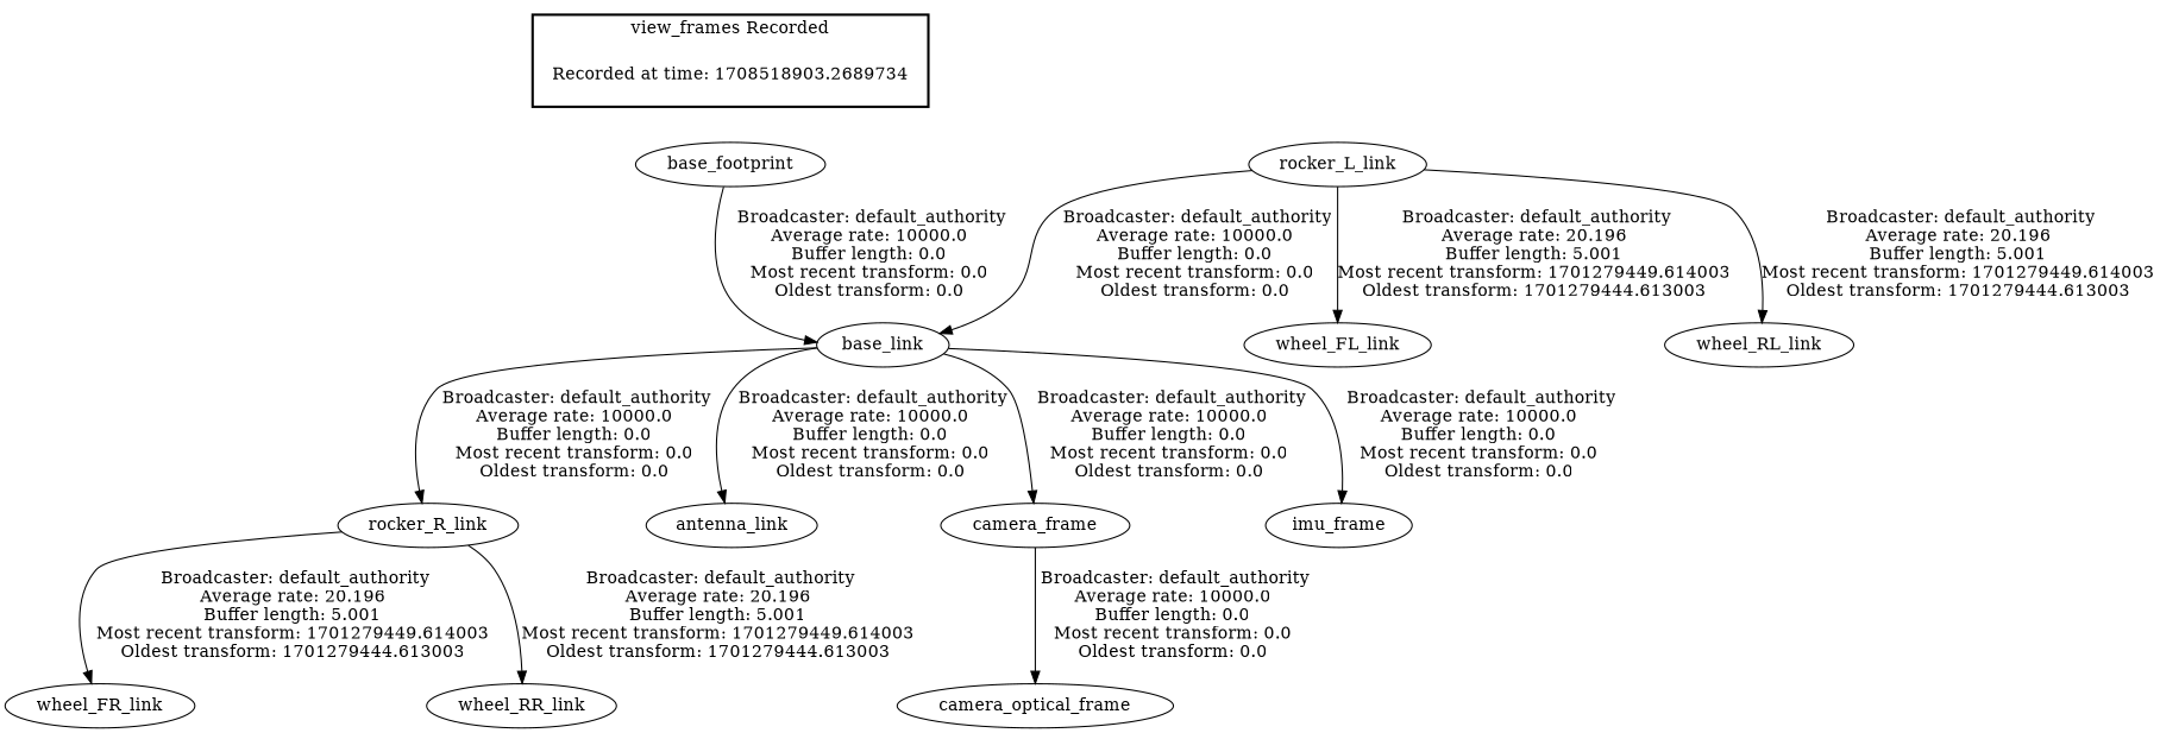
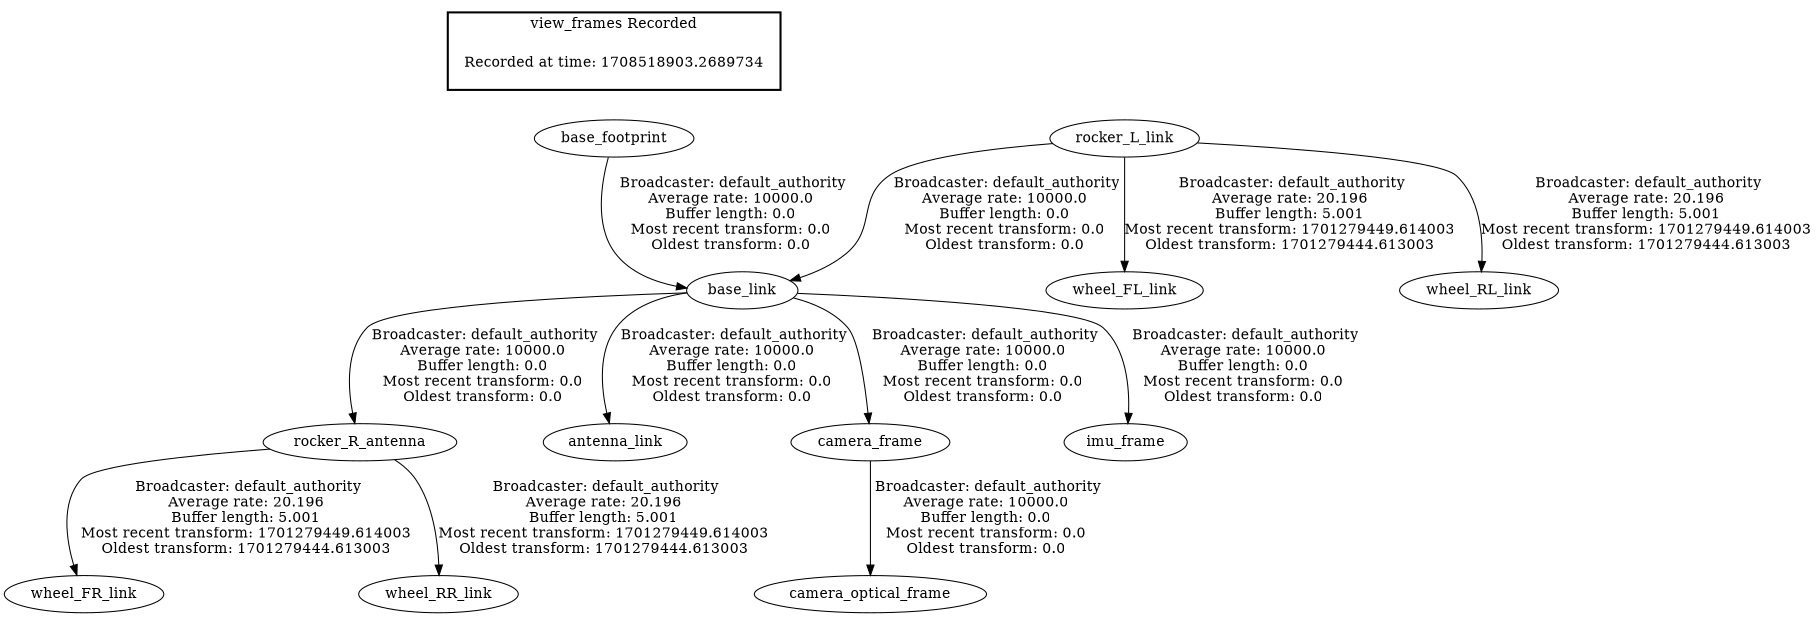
  digraph {
    "Recorded at time: 1708518903.2689734" [shape=plaintext]
    base_footprint
    rocker_L_link
    wheel_FL_link
    wheel_RL_link
    base_link
-   rocker_R_link
+   rocker_R_link [label=rocker_R_antenna]
    antenna_link
    camera_frame
    imu_frame
    wheel_FR_link
    wheel_RR_link
    camera_optical_frame
    subgraph cluster_1 {
      color=black
      label="view_frames Recorded"
      style=bold
      "Recorded at time: 1708518903.2689734"
    }
    "Recorded at time: 1708518903.2689734" -> base_footprint [style=invis]
    base_footprint -> base_link [label=" Broadcaster: default_authority\nAverage rate: 10000.0\nBuffer length: 0.0\nMost recent transform: 0.0\nOldest transform: 0.0\n"]
    rocker_L_link -> wheel_FL_link [label=" Broadcaster: default_authority\nAverage rate: 20.196\nBuffer length: 5.001\nMost recent transform: 1701279449.614003\nOldest transform: 1701279444.613003\n"]
    rocker_L_link -> wheel_RL_link [label=" Broadcaster: default_authority\nAverage rate: 20.196\nBuffer length: 5.001\nMost recent transform: 1701279449.614003\nOldest transform: 1701279444.613003\n"]
    rocker_L_link -> base_link [label=" Broadcaster: default_authority\nAverage rate: 10000.0\nBuffer length: 0.0\nMost recent transform: 0.0\nOldest transform: 0.0\n"]
    base_link -> rocker_R_link [label=" Broadcaster: default_authority\nAverage rate: 10000.0\nBuffer length: 0.0\nMost recent transform: 0.0\nOldest transform: 0.0\n"]
    base_link -> antenna_link [label=" Broadcaster: default_authority\nAverage rate: 10000.0\nBuffer length: 0.0\nMost recent transform: 0.0\nOldest transform: 0.0\n"]
    base_link -> camera_frame [label=" Broadcaster: default_authority\nAverage rate: 10000.0\nBuffer length: 0.0\nMost recent transform: 0.0\nOldest transform: 0.0\n"]
    base_link -> imu_frame [label=" Broadcaster: default_authority\nAverage rate: 10000.0\nBuffer length: 0.0\nMost recent transform: 0.0\nOldest transform: 0.0\n"]
    rocker_R_link -> wheel_FR_link [label=" Broadcaster: default_authority\nAverage rate: 20.196\nBuffer length: 5.001\nMost recent transform: 1701279449.614003\nOldest transform: 1701279444.613003\n"]
    rocker_R_link -> wheel_RR_link [label=" Broadcaster: default_authority\nAverage rate: 20.196\nBuffer length: 5.001\nMost recent transform: 1701279449.614003\nOldest transform: 1701279444.613003\n"]
    camera_frame -> camera_optical_frame [label=" Broadcaster: default_authority\nAverage rate: 10000.0\nBuffer length: 0.0\nMost recent transform: 0.0\nOldest transform: 0.0\n"]
  }
